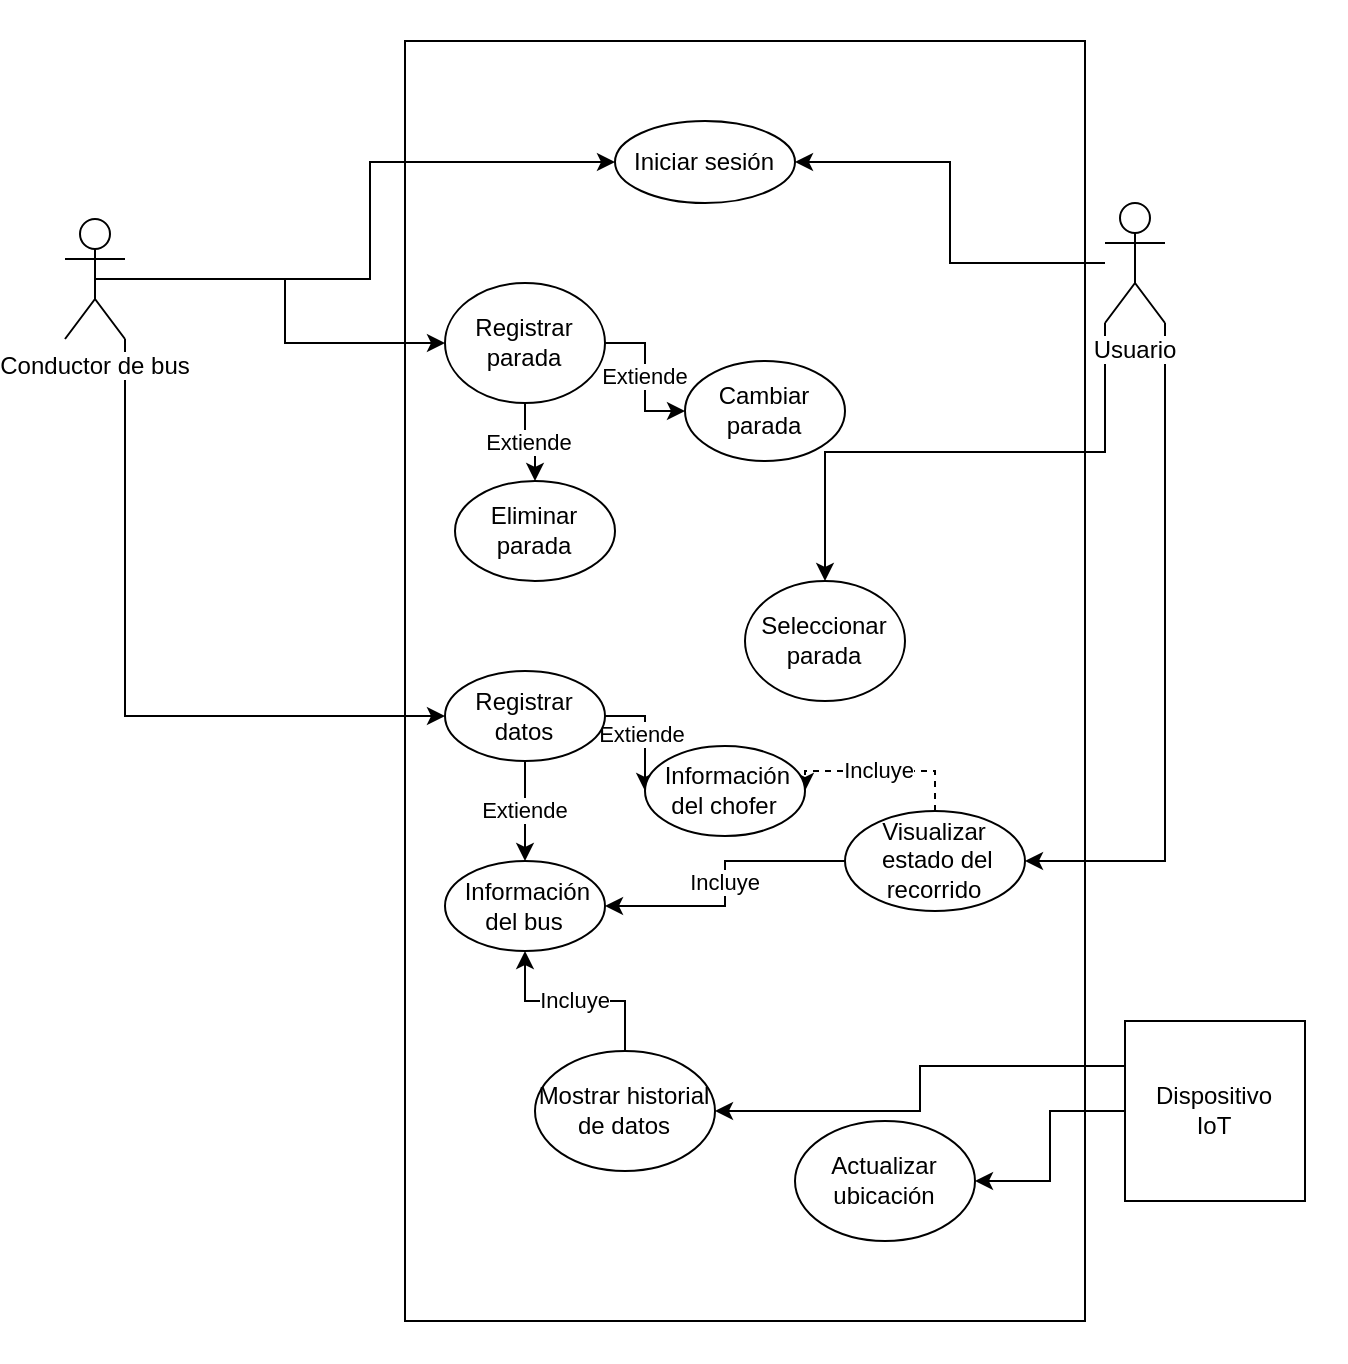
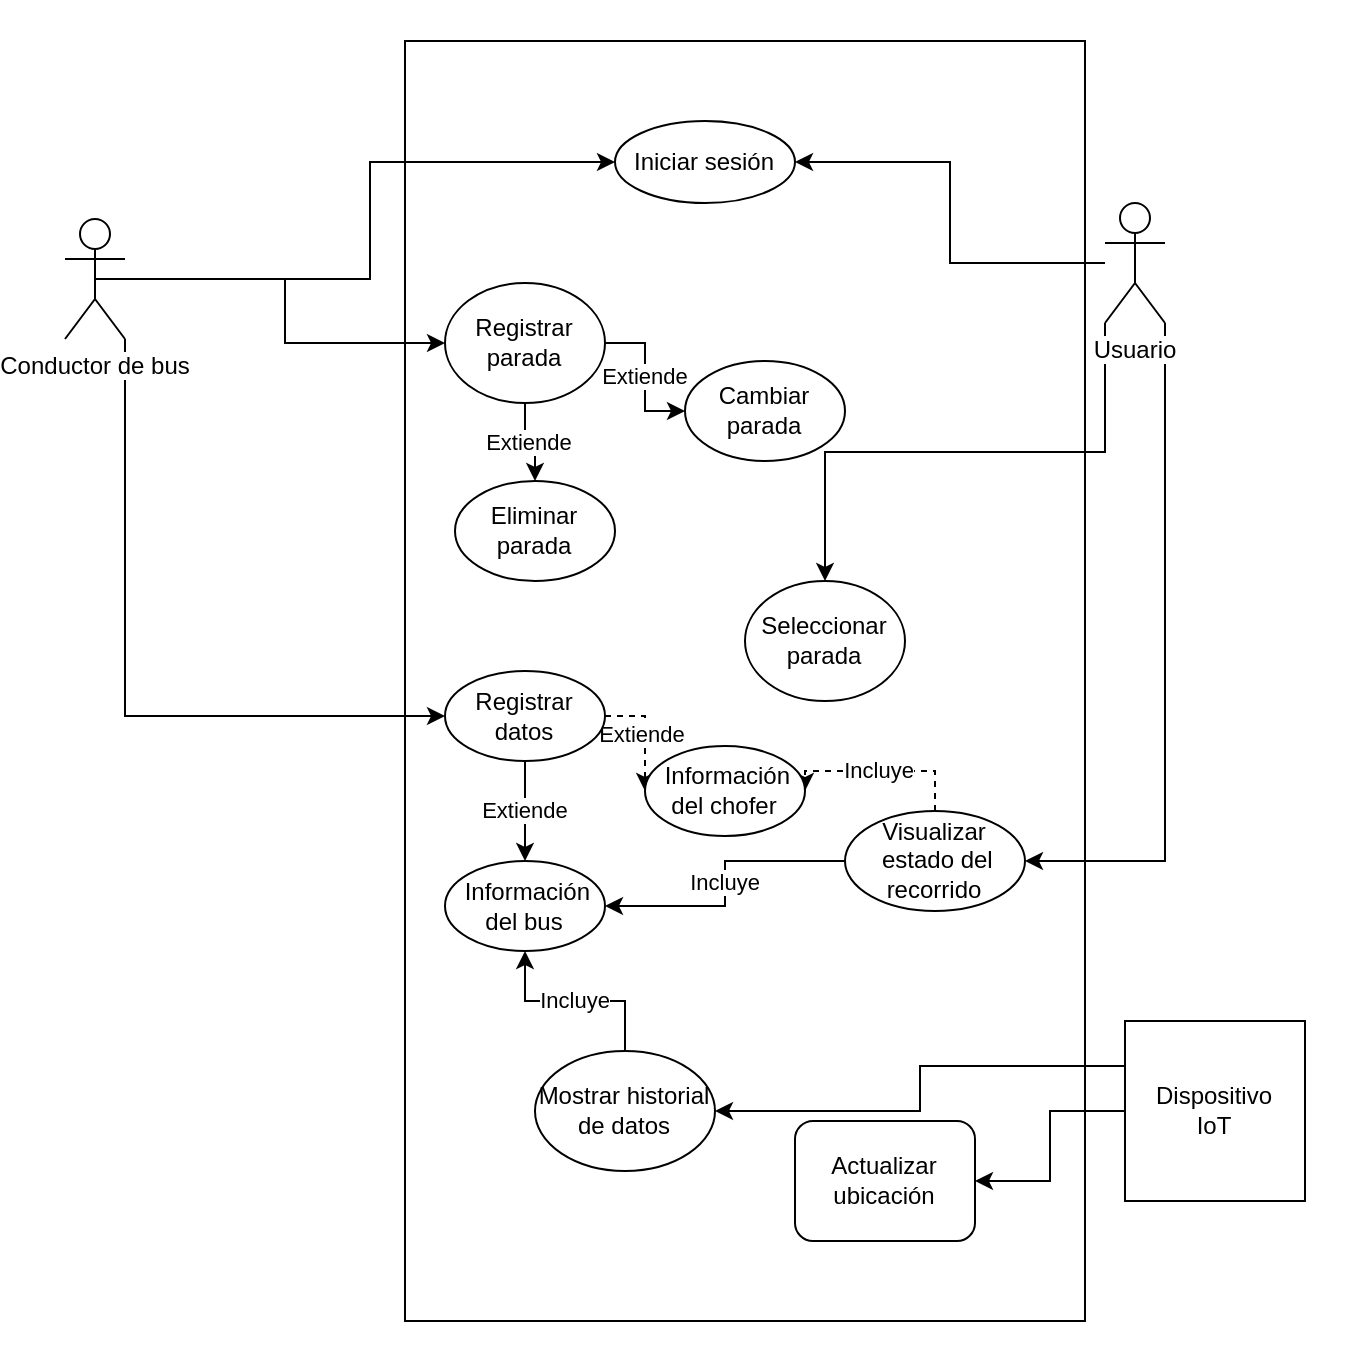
  <mxCell id="0" />
  <mxCell id="1" parent="0" />
  <mxCell id="2" value="" style="rounded=0;whiteSpace=wrap;html=1;" parent="1" vertex="1"><mxGeometry x="190" y="20" width="340" height="640" as="geometry" /></mxCell>
  <mxCell id="3" style="edgeStyle=orthogonalEdgeStyle;rounded=0;orthogonalLoop=1;jettySize=auto;html=1;entryX=0;entryY=0.5;entryDx=0;entryDy=0;" parent="1" source="6" target="11" edge="1"><mxGeometry relative="1" as="geometry" /></mxCell>
  <mxCell id="4" style="edgeStyle=orthogonalEdgeStyle;rounded=0;orthogonalLoop=1;jettySize=auto;html=1;exitX=0.5;exitY=0.5;exitDx=0;exitDy=0;exitPerimeter=0;entryX=0;entryY=0.5;entryDx=0;entryDy=0;" parent="1" source="6" target="14" edge="1"><mxGeometry relative="1" as="geometry" /></mxCell>
  <mxCell id="5" style="edgeStyle=orthogonalEdgeStyle;rounded=0;orthogonalLoop=1;jettySize=auto;html=1;exitX=1;exitY=1;exitDx=0;exitDy=0;exitPerimeter=0;entryX=0;entryY=0.5;entryDx=0;entryDy=0;" parent="1" source="6" target="23" edge="1"><mxGeometry relative="1" as="geometry" /></mxCell>
  <mxCell id="6" value="Conductor de bus" style="shape=umlActor;verticalLabelPosition=bottom;labelBackgroundColor=#ffffff;verticalAlign=top;html=1;outlineConnect=0;" parent="1" vertex="1"><mxGeometry x="20" y="109" width="30" height="60" as="geometry" /></mxCell>
  <mxCell id="7" style="edgeStyle=orthogonalEdgeStyle;rounded=0;orthogonalLoop=1;jettySize=auto;html=1;entryX=1;entryY=0.5;entryDx=0;entryDy=0;" parent="1" source="10" target="11" edge="1"><mxGeometry relative="1" as="geometry" /></mxCell>
  <mxCell id="8" style="edgeStyle=orthogonalEdgeStyle;rounded=0;orthogonalLoop=1;jettySize=auto;html=1;exitX=0;exitY=1;exitDx=0;exitDy=0;exitPerimeter=0;" parent="1" source="10" target="17" edge="1"><mxGeometry relative="1" as="geometry" /></mxCell>
  <mxCell id="9" style="edgeStyle=orthogonalEdgeStyle;rounded=0;orthogonalLoop=1;jettySize=auto;html=1;exitX=1;exitY=1;exitDx=0;exitDy=0;exitPerimeter=0;entryX=1;entryY=0.5;entryDx=0;entryDy=0;" parent="1" source="10" target="20" edge="1"><mxGeometry relative="1" as="geometry" /></mxCell>
  <mxCell id="10" value="Usuario" style="shape=umlActor;verticalLabelPosition=bottom;labelBackgroundColor=#ffffff;verticalAlign=top;html=1;outlineConnect=0;" parent="1" vertex="1"><mxGeometry x="540" y="101" width="30" height="60" as="geometry" /></mxCell>
  <mxCell id="11" value="Iniciar sesión" style="ellipse;whiteSpace=wrap;html=1;" parent="1" vertex="1"><mxGeometry x="295" y="60" width="90" height="41" as="geometry" /></mxCell>
  <mxCell id="12" value="Extiende" style="edgeStyle=orthogonalEdgeStyle;rounded=0;orthogonalLoop=1;jettySize=auto;html=1;" parent="1" source="14" target="16" edge="1"><mxGeometry relative="1" as="geometry" /></mxCell>
  <mxCell id="13" value="Extiende" style="edgeStyle=orthogonalEdgeStyle;rounded=0;orthogonalLoop=1;jettySize=auto;html=1;" parent="1" source="14" target="15" edge="1"><mxGeometry relative="1" as="geometry" /></mxCell>
  <mxCell id="14" value="Registrar parada" style="ellipse;whiteSpace=wrap;html=1;" parent="1" vertex="1"><mxGeometry x="210" y="141" width="80" height="60" as="geometry" /></mxCell>
  <mxCell id="15" value="Eliminar parada" style="ellipse;whiteSpace=wrap;html=1;" parent="1" vertex="1"><mxGeometry x="215" y="240" width="80" height="50" as="geometry" /></mxCell>
  <mxCell id="16" value="Cambiar parada" style="ellipse;whiteSpace=wrap;html=1;" parent="1" vertex="1"><mxGeometry x="330" y="180" width="80" height="50" as="geometry" /></mxCell>
  <mxCell id="17" value="Seleccionar parada" style="ellipse;whiteSpace=wrap;html=1;" parent="1" vertex="1"><mxGeometry x="360" y="290" width="80" height="60" as="geometry" /></mxCell>
  <mxCell id="18" value="Incluye" style="edgeStyle=orthogonalEdgeStyle;rounded=0;orthogonalLoop=1;jettySize=auto;html=1;exitX=0;exitY=0.5;exitDx=0;exitDy=0;" parent="1" source="20" target="24" edge="1"><mxGeometry relative="1" as="geometry" /></mxCell>
  <mxCell id="19" value="Incluye" style="edgeStyle=orthogonalEdgeStyle;rounded=0;orthogonalLoop=1;jettySize=auto;html=1;exitX=0.5;exitY=0;exitDx=0;exitDy=0;entryX=1;entryY=0.5;entryDx=0;entryDy=0;dashed=1;" parent="1" source="20" target="29" edge="1"><mxGeometry relative="1" as="geometry" /></mxCell>
  <mxCell id="20" value="Visualizar &amp;nbsp;estado del recorrido" style="ellipse;whiteSpace=wrap;html=1;" parent="1" vertex="1"><mxGeometry x="410" y="405" width="90" height="50" as="geometry" /></mxCell>
  <mxCell id="21" value="Extiende" style="edgeStyle=orthogonalEdgeStyle;rounded=0;orthogonalLoop=1;jettySize=auto;html=1;" parent="1" source="23" target="24" edge="1"><mxGeometry relative="1" as="geometry" /></mxCell>
- <mxCell id="22" value="Extiende&amp;nbsp;" style="edgeStyle=orthogonalEdgeStyle;rounded=0;orthogonalLoop=1;jettySize=auto;html=1;exitX=1;exitY=0.5;exitDx=0;exitDy=0;" parent="1" source="23" target="29" edge="1"><mxGeometry relative="1" as="geometry" /></mxCell>
+ <mxCell id="22" value="Extiende&amp;nbsp;" style="edgeStyle=orthogonalEdgeStyle;rounded=0;orthogonalLoop=1;jettySize=auto;html=1;exitX=1;exitY=0.5;exitDx=0;exitDy=0;dashed=1;" parent="1" source="23" target="29" edge="1"><mxGeometry relative="1" as="geometry" /></mxCell>
  <mxCell id="23" value="Registrar datos" style="ellipse;whiteSpace=wrap;html=1;" parent="1" vertex="1"><mxGeometry x="210" y="335" width="80" height="45" as="geometry" /></mxCell>
  <mxCell id="24" value="&amp;nbsp;Información del bus" style="ellipse;whiteSpace=wrap;html=1;" parent="1" vertex="1"><mxGeometry x="210" y="430" width="80" height="45" as="geometry" /></mxCell>
  <mxCell id="25" style="edgeStyle=orthogonalEdgeStyle;rounded=0;orthogonalLoop=1;jettySize=auto;html=1;exitX=0;exitY=0.5;exitDx=0;exitDy=0;entryX=1;entryY=0.5;entryDx=0;entryDy=0;" parent="1" source="27" target="28" edge="1"><mxGeometry relative="1" as="geometry" /></mxCell>
  <mxCell id="26" style="edgeStyle=orthogonalEdgeStyle;rounded=0;orthogonalLoop=1;jettySize=auto;html=1;exitX=0;exitY=0.25;exitDx=0;exitDy=0;" parent="1" source="27" target="31" edge="1"><mxGeometry relative="1" as="geometry" /></mxCell>
  <mxCell id="27" value="Dispositivo&lt;br&gt;IoT" style="whiteSpace=wrap;html=1;aspect=fixed;" parent="1" vertex="1"><mxGeometry x="550" y="510" width="90" height="90" as="geometry" /></mxCell>
- <mxCell id="28" value="Actualizar ubicación" style="ellipse;whiteSpace=wrap;html=1;" parent="1" vertex="1"><mxGeometry x="385" y="560" width="90" height="60" as="geometry" /></mxCell>
+ <mxCell id="28" value="Actualizar ubicación" style="whiteSpace=wrap;html=1;rounded=1;" parent="1" vertex="1"><mxGeometry x="385" y="560" width="90" height="60" as="geometry" /></mxCell>
  <mxCell id="29" value="&amp;nbsp;Información del chofer" style="ellipse;whiteSpace=wrap;html=1;" parent="1" vertex="1"><mxGeometry x="310" y="372.5" width="80" height="45" as="geometry" /></mxCell>
  <mxCell id="30" value="Incluye" style="edgeStyle=orthogonalEdgeStyle;rounded=0;orthogonalLoop=1;jettySize=auto;html=1;exitX=0.5;exitY=0;exitDx=0;exitDy=0;entryX=0.5;entryY=1;entryDx=0;entryDy=0;" parent="1" source="31" target="24" edge="1"><mxGeometry relative="1" as="geometry" /></mxCell>
  <mxCell id="31" value="Mostrar historial de datos" style="ellipse;whiteSpace=wrap;html=1;" parent="1" vertex="1"><mxGeometry x="255" y="525" width="90" height="60" as="geometry" /></mxCell>
